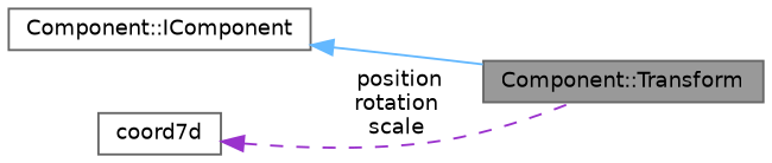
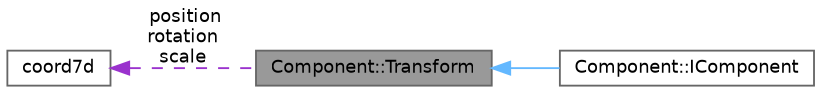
  digraph {
    rankdir=LR
    node [color=gray40 fillcolor=white fontname=Helvetica fontsize=10 shape=box style=filled]
    edge [dir=back fontname=Helvetica fontsize=10 labelfontname=Helvetica labelfontsize=10]
    n1 [fillcolor=grey60 fontcolor=black height=0.2 label="Component::Transform" width=0.4]
    n2 [height=0.2 label="Component::IComponent" width=0.4]
    n3 [height=0.2 label=coord7d width=0.4]
-   n2 -> n1 [color=steelblue1 style=solid]
+   n1 -> n2 [color=steelblue1 style=solid]
    n3 -> n1 [color=darkorchid3 label=" position\nrotation\nscale" style=dashed]
  }
